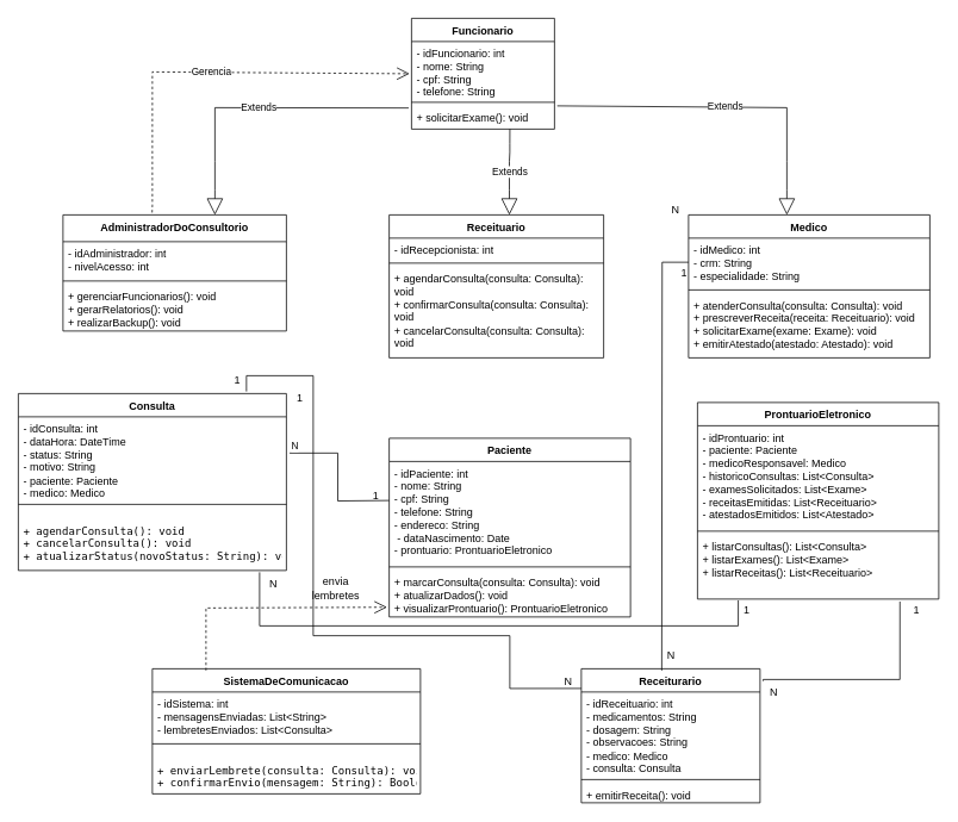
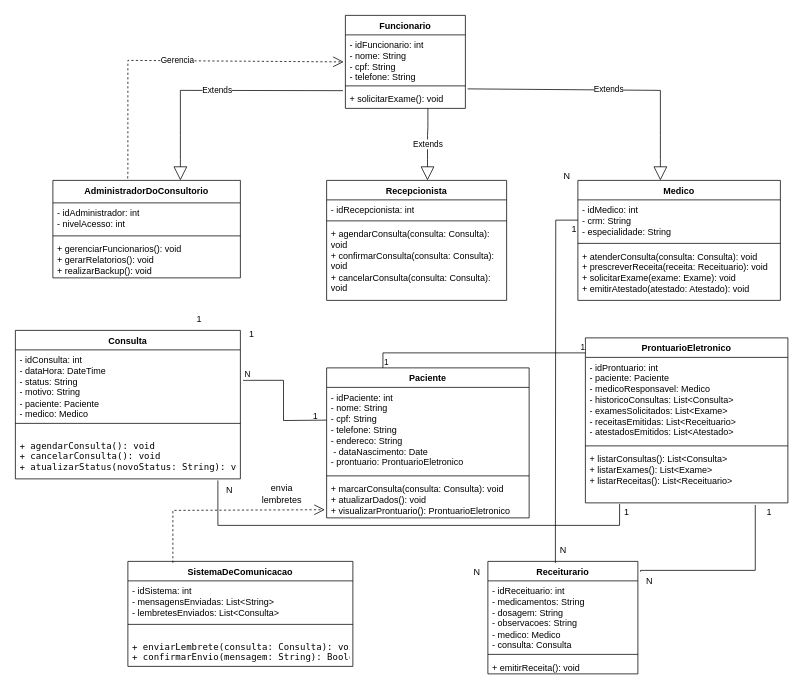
  <mxCell id="0" />
  <mxCell id="1" parent="0" />
  <mxCell id="2" value="Paciente" style="swimlane;fontStyle=1;align=center;verticalAlign=top;childLayout=stackLayout;horizontal=1;startSize=26;horizontalStack=0;resizeParent=1;resizeParentMax=0;resizeLast=0;collapsible=1;marginBottom=0;whiteSpace=wrap;html=1;" vertex="1" parent="1"><mxGeometry x="435" y="490" width="270" height="200" as="geometry"><mxRectangle x="-90" y="70" width="90" height="30" as="alternateBounds" /></mxGeometry></mxCell>
  <mxCell id="3" value="- idPaciente: int&amp;nbsp;&lt;div&gt;- nome: String&amp;nbsp;&lt;/div&gt;&lt;div&gt;- cpf: String&amp;nbsp;&lt;/div&gt;&lt;div&gt;- telefone: String&amp;nbsp;&lt;/div&gt;&lt;div&gt;- endereco: String&lt;/div&gt;&lt;div&gt;&amp;nbsp;- dataNascimento: Date&amp;nbsp;&lt;/div&gt;&lt;div&gt;- prontuario: ProntuarioEletronico&lt;/div&gt;" style="text;strokeColor=none;fillColor=none;align=left;verticalAlign=top;spacingLeft=4;spacingRight=4;overflow=hidden;rotatable=0;points=[[0,0.5],[1,0.5]];portConstraint=eastwest;whiteSpace=wrap;html=1;" vertex="1" parent="2"><mxGeometry y="26" width="270" height="114" as="geometry" /></mxCell>
  <mxCell id="4" value="" style="line;strokeWidth=1;fillColor=none;align=left;verticalAlign=middle;spacingTop=-1;spacingLeft=3;spacingRight=3;rotatable=0;labelPosition=right;points=[];portConstraint=eastwest;strokeColor=inherit;" vertex="1" parent="2"><mxGeometry y="140" width="270" height="8" as="geometry" /></mxCell>
  <mxCell id="5" value="+ marcarConsulta(consulta: Consulta): void&lt;br/&gt;+ atualizarDados(): void&lt;br/&gt;+ visualizarProntuario(): ProntuarioEletronico" style="text;strokeColor=none;fillColor=none;align=left;verticalAlign=top;spacingLeft=4;spacingRight=4;overflow=hidden;rotatable=0;points=[[0,0.5],[1,0.5]];portConstraint=eastwest;whiteSpace=wrap;html=1;" vertex="1" parent="2"><mxGeometry y="148" width="270" height="52" as="geometry" /></mxCell>
- <mxCell id="6" value="Receituario" style="swimlane;fontStyle=1;align=center;verticalAlign=top;childLayout=stackLayout;horizontal=1;startSize=26;horizontalStack=0;resizeParent=1;resizeParentMax=0;resizeLast=0;collapsible=1;marginBottom=0;whiteSpace=wrap;html=1;" vertex="1" parent="1"><mxGeometry x="435" y="240" width="240" height="160" as="geometry"><mxRectangle x="353" y="70" width="120" height="30" as="alternateBounds" /></mxGeometry></mxCell>
+ <mxCell id="6" value="Recepcionista" style="swimlane;fontStyle=1;align=center;verticalAlign=top;childLayout=stackLayout;horizontal=1;startSize=26;horizontalStack=0;resizeParent=1;resizeParentMax=0;resizeLast=0;collapsible=1;marginBottom=0;whiteSpace=wrap;html=1;" vertex="1" parent="1"><mxGeometry x="435" y="240" width="240" height="160" as="geometry"><mxRectangle x="353" y="70" width="120" height="30" as="alternateBounds" /></mxGeometry></mxCell>
  <mxCell id="7" value="- idRecepcionista: int&lt;div&gt;&lt;span style=&quot;background-color: transparent; color: light-dark(rgb(0, 0, 0), rgb(255, 255, 255));&quot;&gt;&amp;nbsp;&lt;/span&gt;&lt;/div&gt;" style="text;strokeColor=none;fillColor=none;align=left;verticalAlign=top;spacingLeft=4;spacingRight=4;overflow=hidden;rotatable=0;points=[[0,0.5],[1,0.5]];portConstraint=eastwest;whiteSpace=wrap;html=1;" vertex="1" parent="6"><mxGeometry y="26" width="240" height="24" as="geometry" /></mxCell>
  <mxCell id="8" value="" style="line;strokeWidth=1;fillColor=none;align=left;verticalAlign=middle;spacingTop=-1;spacingLeft=3;spacingRight=3;rotatable=0;labelPosition=right;points=[];portConstraint=eastwest;strokeColor=inherit;" vertex="1" parent="6"><mxGeometry y="50" width="240" height="8" as="geometry" /></mxCell>
  <mxCell id="9" value="+ agendarConsulta(consulta: Consulta): void&lt;br/&gt;+ confirmarConsulta(consulta: Consulta): void&lt;br/&gt;+ cancelarConsulta(consulta: Consulta): void" style="text;strokeColor=none;fillColor=none;align=left;verticalAlign=top;spacingLeft=4;spacingRight=4;overflow=hidden;rotatable=0;points=[[0,0.5],[1,0.5]];portConstraint=eastwest;whiteSpace=wrap;html=1;" vertex="1" parent="6"><mxGeometry y="58" width="240" height="102" as="geometry" /></mxCell>
  <mxCell id="10" value="Medico" style="swimlane;fontStyle=1;align=center;verticalAlign=top;childLayout=stackLayout;horizontal=1;startSize=26;horizontalStack=0;resizeParent=1;resizeParentMax=0;resizeLast=0;collapsible=1;marginBottom=0;whiteSpace=wrap;html=1;" vertex="1" parent="1"><mxGeometry x="770" y="240" width="270" height="160" as="geometry"><mxRectangle x="640" y="60" width="80" height="30" as="alternateBounds" /></mxGeometry></mxCell>
  <mxCell id="11" value="- idMedico: int&lt;br/&gt;- crm: String&lt;br/&gt;- especialidade: String" style="text;strokeColor=none;fillColor=none;align=left;verticalAlign=top;spacingLeft=4;spacingRight=4;overflow=hidden;rotatable=0;points=[[0,0.5],[1,0.5]];portConstraint=eastwest;whiteSpace=wrap;html=1;" vertex="1" parent="10"><mxGeometry y="26" width="270" height="54" as="geometry" /></mxCell>
  <mxCell id="12" value="" style="line;strokeWidth=1;fillColor=none;align=left;verticalAlign=middle;spacingTop=-1;spacingLeft=3;spacingRight=3;rotatable=0;labelPosition=right;points=[];portConstraint=eastwest;strokeColor=inherit;" vertex="1" parent="10"><mxGeometry y="80" width="270" height="8" as="geometry" /></mxCell>
  <mxCell id="13" value="+ atenderConsulta(consulta: Consulta): void&lt;br/&gt;+ prescreverReceita(receita: Receituario): void&lt;br/&gt;+ solicitarExame(exame: Exame): void&lt;br/&gt;+ emitirAtestado(atestado: Atestado): void" style="text;strokeColor=none;fillColor=none;align=left;verticalAlign=top;spacingLeft=4;spacingRight=4;overflow=hidden;rotatable=0;points=[[0,0.5],[1,0.5]];portConstraint=eastwest;whiteSpace=wrap;html=1;" vertex="1" parent="10"><mxGeometry y="88" width="270" height="72" as="geometry" /></mxCell>
  <mxCell id="14" value="AdministradorDoConsultorio" style="swimlane;fontStyle=1;align=center;verticalAlign=top;childLayout=stackLayout;horizontal=1;startSize=30;horizontalStack=0;resizeParent=1;resizeParentMax=0;resizeLast=0;collapsible=1;marginBottom=0;whiteSpace=wrap;html=1;" vertex="1" parent="1"><mxGeometry x="70" y="240" width="250" height="130" as="geometry"><mxRectangle y="400" width="190" height="30" as="alternateBounds" /></mxGeometry></mxCell>
  <mxCell id="15" value="- idAdministrador: int  &lt;br&gt;- nivelAcesso: int" style="text;strokeColor=none;fillColor=none;align=left;verticalAlign=top;spacingLeft=4;spacingRight=4;overflow=hidden;rotatable=0;points=[[0,0.5],[1,0.5]];portConstraint=eastwest;whiteSpace=wrap;html=1;" vertex="1" parent="14"><mxGeometry y="30" width="250" height="40" as="geometry" /></mxCell>
  <mxCell id="16" value="" style="line;strokeWidth=1;fillColor=none;align=left;verticalAlign=middle;spacingTop=-1;spacingLeft=3;spacingRight=3;rotatable=0;labelPosition=right;points=[];portConstraint=eastwest;strokeColor=inherit;" vertex="1" parent="14"><mxGeometry y="70" width="250" height="8" as="geometry" /></mxCell>
  <mxCell id="17" value="+ gerenciarFuncionarios(): void&lt;br/&gt;+ gerarRelatorios(): void&lt;br/&gt;+ realizarBackup(): void" style="text;strokeColor=none;fillColor=none;align=left;verticalAlign=top;spacingLeft=4;spacingRight=4;overflow=hidden;rotatable=0;points=[[0,0.5],[1,0.5]];portConstraint=eastwest;whiteSpace=wrap;html=1;" vertex="1" parent="14"><mxGeometry y="78" width="250" height="52" as="geometry" /></mxCell>
  <mxCell id="18" value="Consulta" style="swimlane;fontStyle=1;align=center;verticalAlign=top;childLayout=stackLayout;horizontal=1;startSize=26;horizontalStack=0;resizeParent=1;resizeParentMax=0;resizeLast=0;collapsible=1;marginBottom=0;whiteSpace=wrap;html=1;" vertex="1" parent="1"><mxGeometry x="20" y="440" width="300" height="198" as="geometry"><mxRectangle x="340" y="410" width="90" height="30" as="alternateBounds" /></mxGeometry></mxCell>
  <mxCell id="19" value="- idConsulta: int&lt;br/&gt;- dataHora: DateTime&lt;br/&gt;- status: String&lt;br/&gt;- motivo: String&lt;br/&gt;- paciente: Paciente&lt;br/&gt;- medico: Medico" style="text;strokeColor=none;fillColor=none;align=left;verticalAlign=top;spacingLeft=4;spacingRight=4;overflow=hidden;rotatable=0;points=[[0,0.5],[1,0.5]];portConstraint=eastwest;whiteSpace=wrap;html=1;" vertex="1" parent="18"><mxGeometry y="26" width="300" height="94" as="geometry" /></mxCell>
  <mxCell id="20" value="" style="line;strokeWidth=1;fillColor=none;align=left;verticalAlign=middle;spacingTop=-1;spacingLeft=3;spacingRight=3;rotatable=0;labelPosition=right;points=[];portConstraint=eastwest;strokeColor=inherit;" vertex="1" parent="18"><mxGeometry y="120" width="300" height="8" as="geometry" /></mxCell>
  <mxCell id="21" value="&lt;pre class=&quot;!overflow-visible&quot;&gt;&lt;div class=&quot;contain-inline-size rounded-md border-[0.5px] border-token-border-medium relative bg-token-sidebar-surface-primary dark:bg-gray-950&quot;&gt;&lt;div dir=&quot;ltr&quot; class=&quot;overflow-y-auto p-4&quot;&gt;&lt;code class=&quot;!whitespace-pre language-plaintext&quot;&gt;+ agendarConsulta(): void&lt;br/&gt;+ cancelarConsulta(): void&lt;br/&gt;+ atualizarStatus(novoStatus: String): void&lt;br/&gt;&lt;/code&gt;&lt;/div&gt;&lt;/div&gt;&lt;/pre&gt;" style="text;strokeColor=none;fillColor=none;align=left;verticalAlign=top;spacingLeft=4;spacingRight=4;overflow=hidden;rotatable=0;points=[[0,0.5],[1,0.5]];portConstraint=eastwest;whiteSpace=wrap;html=1;" vertex="1" parent="18"><mxGeometry y="128" width="300" height="70" as="geometry" /></mxCell>
  <mxCell id="22" value="ProntuarioEletronico" style="swimlane;fontStyle=1;align=center;verticalAlign=top;childLayout=stackLayout;horizontal=1;startSize=26;horizontalStack=0;resizeParent=1;resizeParentMax=0;resizeLast=0;collapsible=1;marginBottom=0;whiteSpace=wrap;html=1;" vertex="1" parent="1"><mxGeometry x="780" y="450" width="270" height="220" as="geometry"><mxRectangle x="550" y="400" width="150" height="30" as="alternateBounds" /></mxGeometry></mxCell>
  <mxCell id="23" value="- idProntuario: int&lt;br/&gt;- paciente: Paciente&lt;br/&gt;- medicoResponsavel: Medico&lt;br/&gt;- historicoConsultas: List&amp;lt;Consulta&amp;gt;&lt;br/&gt;- examesSolicitados: List&amp;lt;Exame&amp;gt;&lt;br/&gt;- receitasEmitidas: List&amp;lt;Receituario&amp;gt;&lt;br/&gt;- atestadosEmitidos: List&amp;lt;Atestado&amp;gt;" style="text;strokeColor=none;fillColor=none;align=left;verticalAlign=top;spacingLeft=4;spacingRight=4;overflow=hidden;rotatable=0;points=[[0,0.5],[1,0.5]];portConstraint=eastwest;whiteSpace=wrap;html=1;" vertex="1" parent="22"><mxGeometry y="26" width="270" height="114" as="geometry" /></mxCell>
  <mxCell id="24" value="" style="line;strokeWidth=1;fillColor=none;align=left;verticalAlign=middle;spacingTop=-1;spacingLeft=3;spacingRight=3;rotatable=0;labelPosition=right;points=[];portConstraint=eastwest;strokeColor=inherit;" vertex="1" parent="22"><mxGeometry y="140" width="270" height="8" as="geometry" /></mxCell>
  <mxCell id="25" value="&lt;div&gt;+ listarConsultas(): List&amp;lt;Consulta&amp;gt;&lt;br/&gt;+ listarExames(): List&amp;lt;Exame&amp;gt;&lt;br/&gt;+ listarReceitas(): List&amp;lt;Receituario&amp;gt;&lt;/div&gt;" style="text;strokeColor=none;fillColor=none;align=left;verticalAlign=top;spacingLeft=4;spacingRight=4;overflow=hidden;rotatable=0;points=[[0,0.5],[1,0.5]];portConstraint=eastwest;whiteSpace=wrap;html=1;" vertex="1" parent="22"><mxGeometry y="148" width="270" height="72" as="geometry" /></mxCell>
  <mxCell id="26" value="Receiturario" style="swimlane;fontStyle=1;align=center;verticalAlign=top;childLayout=stackLayout;horizontal=1;startSize=26;horizontalStack=0;resizeParent=1;resizeParentMax=0;resizeLast=0;collapsible=1;marginBottom=0;whiteSpace=wrap;html=1;" vertex="1" parent="1"><mxGeometry x="650" y="748" width="200" height="150" as="geometry" /></mxCell>
  <mxCell id="27" value="- idReceituario: int&lt;br/&gt;- medicamentos: String&lt;br/&gt;- dosagem: String&lt;br/&gt;- observacoes: String&lt;br/&gt;- medico: Medico&lt;br/&gt;- consulta: Consulta" style="text;strokeColor=none;fillColor=none;align=left;verticalAlign=top;spacingLeft=4;spacingRight=4;overflow=hidden;rotatable=0;points=[[0,0.5],[1,0.5]];portConstraint=eastwest;whiteSpace=wrap;html=1;" vertex="1" parent="26"><mxGeometry y="26" width="200" height="94" as="geometry" /></mxCell>
  <mxCell id="28" value="" style="line;strokeWidth=1;fillColor=none;align=left;verticalAlign=middle;spacingTop=-1;spacingLeft=3;spacingRight=3;rotatable=0;labelPosition=right;points=[];portConstraint=eastwest;strokeColor=inherit;" vertex="1" parent="26"><mxGeometry y="120" width="200" height="8" as="geometry" /></mxCell>
  <mxCell id="29" value="&lt;div&gt;+ emitirReceita(): void&lt;/div&gt;" style="text;strokeColor=none;fillColor=none;align=left;verticalAlign=top;spacingLeft=4;spacingRight=4;overflow=hidden;rotatable=0;points=[[0,0.5],[1,0.5]];portConstraint=eastwest;whiteSpace=wrap;html=1;" vertex="1" parent="26"><mxGeometry y="128" width="200" height="22" as="geometry" /></mxCell>
  <mxCell id="30" value="SistemaDeComunicacao" style="swimlane;fontStyle=1;align=center;verticalAlign=top;childLayout=stackLayout;horizontal=1;startSize=26;horizontalStack=0;resizeParent=1;resizeParentMax=0;resizeLast=0;collapsible=1;marginBottom=0;whiteSpace=wrap;html=1;" vertex="1" parent="1"><mxGeometry x="170" y="748" width="300" height="140" as="geometry" /></mxCell>
  <mxCell id="31" value="- idSistema: int&lt;br/&gt;- mensagensEnviadas: List&amp;lt;String&amp;gt;&lt;br/&gt;- lembretesEnviados: List&amp;lt;Consulta&amp;gt;" style="text;strokeColor=none;fillColor=none;align=left;verticalAlign=top;spacingLeft=4;spacingRight=4;overflow=hidden;rotatable=0;points=[[0,0.5],[1,0.5]];portConstraint=eastwest;whiteSpace=wrap;html=1;" vertex="1" parent="30"><mxGeometry y="26" width="300" height="54" as="geometry" /></mxCell>
  <mxCell id="32" value="" style="line;strokeWidth=1;fillColor=none;align=left;verticalAlign=middle;spacingTop=-1;spacingLeft=3;spacingRight=3;rotatable=0;labelPosition=right;points=[];portConstraint=eastwest;strokeColor=inherit;" vertex="1" parent="30"><mxGeometry y="80" width="300" height="8" as="geometry" /></mxCell>
  <mxCell id="33" value="&lt;div&gt;&lt;pre class=&quot;!overflow-visible&quot;&gt;&lt;div class=&quot;contain-inline-size rounded-md border-[0.5px] border-token-border-medium relative bg-token-sidebar-surface-primary dark:bg-gray-950&quot;&gt;&lt;div dir=&quot;ltr&quot; class=&quot;overflow-y-auto p-4&quot;&gt;&lt;code class=&quot;!whitespace-pre language-plaintext&quot;&gt;+ enviarLembrete(consulta: Consulta): void&lt;br/&gt;+ confirmarEnvio(mensagem: String): Boolean&lt;br/&gt;&lt;/code&gt;&lt;/div&gt;&lt;/div&gt;&lt;/pre&gt;&lt;/div&gt;" style="text;strokeColor=none;fillColor=none;align=left;verticalAlign=top;spacingLeft=4;spacingRight=4;overflow=hidden;rotatable=0;points=[[0,0.5],[1,0.5]];portConstraint=eastwest;whiteSpace=wrap;html=1;" vertex="1" parent="30"><mxGeometry y="88" width="300" height="52" as="geometry" /></mxCell>
  <mxCell id="34" value="Funcionario" style="swimlane;fontStyle=1;align=center;verticalAlign=top;childLayout=stackLayout;horizontal=1;startSize=26;horizontalStack=0;resizeParent=1;resizeParentMax=0;resizeLast=0;collapsible=1;marginBottom=0;whiteSpace=wrap;html=1;" vertex="1" parent="1"><mxGeometry x="460" y="20" width="160" height="124" as="geometry" /></mxCell>
  <mxCell id="35" value="- idFuncionario: int&lt;br/&gt;- nome: String&lt;br/&gt;- cpf: String&lt;br/&gt;- telefone: String&lt;br/&gt;- email: String" style="text;strokeColor=none;fillColor=none;align=left;verticalAlign=top;spacingLeft=4;spacingRight=4;overflow=hidden;rotatable=0;points=[[0,0.5],[1,0.5]];portConstraint=eastwest;whiteSpace=wrap;html=1;" vertex="1" parent="34"><mxGeometry y="26" width="160" height="64" as="geometry" /></mxCell>
  <mxCell id="36" value="" style="line;strokeWidth=1;fillColor=none;align=left;verticalAlign=middle;spacingTop=-1;spacingLeft=3;spacingRight=3;rotatable=0;labelPosition=right;points=[];portConstraint=eastwest;strokeColor=inherit;" vertex="1" parent="34"><mxGeometry y="90" width="160" height="8" as="geometry" /></mxCell>
  <mxCell id="37" value="+ solicitarExame(): void" style="text;strokeColor=none;fillColor=none;align=left;verticalAlign=top;spacingLeft=4;spacingRight=4;overflow=hidden;rotatable=0;points=[[0,0.5],[1,0.5]];portConstraint=eastwest;whiteSpace=wrap;html=1;" vertex="1" parent="34"><mxGeometry y="98" width="160" height="26" as="geometry" /></mxCell>
  <mxCell id="38" value="" style="endArrow=none;html=1;edgeStyle=orthogonalEdgeStyle;rounded=0;exitX=1.012;exitY=0.432;exitDx=0;exitDy=0;exitPerimeter=0;" edge="1" parent="1" source="19"><mxGeometry relative="1" as="geometry"><mxPoint x="360" y="510" as="sourcePoint" /><mxPoint x="435" y="559.66" as="targetPoint" /></mxGeometry></mxCell>
  <mxCell id="39" value="N" style="edgeLabel;resizable=0;html=1;align=left;verticalAlign=bottom;" connectable="0" vertex="1" parent="38"><mxGeometry x="-1" relative="1" as="geometry" /></mxCell>
  <mxCell id="40" value="1" style="text;html=1;align=center;verticalAlign=middle;resizable=0;points=[];autosize=1;strokeColor=none;fillColor=none;" vertex="1" parent="1"><mxGeometry x="320" y="430" width="30" height="30" as="geometry" /></mxCell>
  <mxCell id="41" value="N" style="text;html=1;align=center;verticalAlign=middle;resizable=0;points=[];autosize=1;strokeColor=none;fillColor=none;" vertex="1" parent="1"><mxGeometry x="740" y="220" width="30" height="30" as="geometry" /></mxCell>
  <mxCell id="42" value="1" style="text;html=1;align=center;verticalAlign=middle;resizable=0;points=[];autosize=1;strokeColor=none;fillColor=none;" vertex="1" parent="1"><mxGeometry x="405" y="540" width="30" height="30" as="geometry" /></mxCell>
- <mxCell id="43" value="" style="endArrow=none;html=1;edgeStyle=orthogonalEdgeStyle;rounded=0;entryX=0;entryY=0.147;entryDx=0;entryDy=0;entryPerimeter=0;exitX=0.851;exitY=-0.012;exitDx=0;exitDy=0;exitPerimeter=0;" edge="1" parent="1" source="18" target="26"><mxGeometry relative="1" as="geometry"><mxPoint x="280" y="410" as="sourcePoint" /><mxPoint x="630" y="770" as="targetPoint" /><Array as="points"><mxPoint x="275" y="420" /><mxPoint x="350" y="420" /><mxPoint x="350" y="711" /><mxPoint x="570" y="711" /><mxPoint x="570" y="770" /></Array></mxGeometry></mxCell>
  <mxCell id="44" value="N" style="text;html=1;align=center;verticalAlign=middle;resizable=0;points=[];autosize=1;strokeColor=none;fillColor=none;" vertex="1" parent="1"><mxGeometry x="620" y="748" width="30" height="30" as="geometry" /></mxCell>
  <mxCell id="45" value="1" style="text;html=1;align=center;verticalAlign=middle;resizable=0;points=[];autosize=1;strokeColor=none;fillColor=none;" vertex="1" parent="1"><mxGeometry x="250" y="410" width="30" height="30" as="geometry" /></mxCell>
  <mxCell id="46" value="" style="endArrow=open;endSize=12;dashed=1;html=1;rounded=0;exitX=0.2;exitY=0.014;exitDx=0;exitDy=0;exitPerimeter=0;entryX=-0.009;entryY=0.791;entryDx=0;entryDy=0;entryPerimeter=0;" edge="1" parent="1" source="30" target="5"><mxGeometry y="10" width="160" relative="1" as="geometry"><mxPoint x="90" y="690" as="sourcePoint" /><mxPoint x="410" y="680" as="targetPoint" /><Array as="points"><mxPoint x="230" y="720" /><mxPoint x="230" y="680" /></Array><mxPoint as="offset" /></mxGeometry></mxCell>
+ <mxCell id="47" value="" style="endArrow=none;html=1;edgeStyle=orthogonalEdgeStyle;rounded=0;exitX=0.278;exitY=0;exitDx=0;exitDy=0;exitPerimeter=0;entryX=0;entryY=0.091;entryDx=0;entryDy=0;entryPerimeter=0;" edge="1" parent="1" source="2" target="22"><mxGeometry relative="1" as="geometry"><mxPoint x="510" y="414.98" as="sourcePoint" /><mxPoint x="670" y="414.98" as="targetPoint" /><Array as="points"><mxPoint x="510" y="470" /></Array></mxGeometry></mxCell>
+ <mxCell id="48" value="1" style="edgeLabel;resizable=0;html=1;align=left;verticalAlign=bottom;" connectable="0" vertex="1" parent="47"><mxGeometry x="-1" relative="1" as="geometry" /></mxCell>
+ <mxCell id="49" value="1" style="edgeLabel;resizable=0;html=1;align=right;verticalAlign=bottom;" connectable="0" vertex="1" parent="47"><mxGeometry x="1" relative="1" as="geometry" /></mxCell>
  <mxCell id="50" value="" style="endArrow=none;html=1;edgeStyle=orthogonalEdgeStyle;rounded=0;entryX=0.169;entryY=1.02;entryDx=0;entryDy=0;entryPerimeter=0;" edge="1" parent="1" target="25"><mxGeometry relative="1" as="geometry"><mxPoint x="290" y="640" as="sourcePoint" /><mxPoint x="660" y="730" as="targetPoint" /><Array as="points"><mxPoint x="290" y="700" /><mxPoint x="826" y="700" /></Array></mxGeometry></mxCell>
  <mxCell id="51" value="N" style="text;html=1;align=center;verticalAlign=middle;resizable=0;points=[];autosize=1;strokeColor=none;fillColor=none;" vertex="1" parent="1"><mxGeometry x="290" y="638" width="30" height="30" as="geometry" /></mxCell>
  <mxCell id="52" value="1" style="text;html=1;align=center;verticalAlign=middle;resizable=0;points=[];autosize=1;strokeColor=none;fillColor=none;" vertex="1" parent="1"><mxGeometry x="820" y="668" width="30" height="30" as="geometry" /></mxCell>
  <mxCell id="53" value="" style="endArrow=none;html=1;edgeStyle=orthogonalEdgeStyle;rounded=0;exitX=1.017;exitY=0.092;exitDx=0;exitDy=0;exitPerimeter=0;entryX=0.839;entryY=1.039;entryDx=0;entryDy=0;entryPerimeter=0;" edge="1" parent="1" source="26" target="25"><mxGeometry relative="1" as="geometry"><mxPoint x="890" y="770" as="sourcePoint" /><mxPoint x="1000" y="767" as="targetPoint" /><Array as="points"><mxPoint x="853" y="760" /><mxPoint x="1006" y="760" /></Array></mxGeometry></mxCell>
  <mxCell id="54" value="1" style="text;html=1;align=center;verticalAlign=middle;resizable=0;points=[];autosize=1;strokeColor=none;fillColor=none;" vertex="1" parent="1"><mxGeometry x="1010" y="668" width="30" height="30" as="geometry" /></mxCell>
  <mxCell id="55" value="N" style="text;html=1;align=center;verticalAlign=middle;resizable=0;points=[];autosize=1;strokeColor=none;fillColor=none;" vertex="1" parent="1"><mxGeometry x="850" y="760" width="30" height="30" as="geometry" /></mxCell>
  <mxCell id="56" value="Extends" style="endArrow=block;endSize=16;endFill=0;html=1;rounded=0;exitX=1.019;exitY=0;exitDx=0;exitDy=0;exitPerimeter=0;" edge="1" parent="1" source="37"><mxGeometry width="160" relative="1" as="geometry"><mxPoint x="880" y="90" as="sourcePoint" /><mxPoint x="880" y="240" as="targetPoint" /><Array as="points"><mxPoint x="880" y="120" /><mxPoint x="880" y="180" /><mxPoint x="880" y="212" /></Array></mxGeometry></mxCell>
  <mxCell id="57" value="Extends" style="endArrow=block;endSize=16;endFill=0;html=1;rounded=0;exitX=0.688;exitY=0.998;exitDx=0;exitDy=0;exitPerimeter=0;" edge="1" parent="1" source="37"><mxGeometry width="160" relative="1" as="geometry"><mxPoint x="570" y="150" as="sourcePoint" /><mxPoint x="569.5" y="240" as="targetPoint" /><Array as="points"><mxPoint x="570" y="160" /><mxPoint x="570" y="170" /><mxPoint x="569.5" y="180" /><mxPoint x="569.5" y="212" /></Array></mxGeometry></mxCell>
  <mxCell id="58" value="Extends" style="endArrow=block;endSize=16;endFill=0;html=1;rounded=0;exitX=-0.02;exitY=0.092;exitDx=0;exitDy=0;exitPerimeter=0;" edge="1" parent="1" source="37"><mxGeometry width="160" relative="1" as="geometry"><mxPoint x="240" y="90" as="sourcePoint" /><mxPoint x="240" y="240" as="targetPoint" /><Array as="points"><mxPoint x="240" y="120" /><mxPoint x="240" y="180" /><mxPoint x="240" y="212" /></Array></mxGeometry></mxCell>
  <mxCell id="59" value="" style="endArrow=none;html=1;edgeStyle=orthogonalEdgeStyle;rounded=0;exitX=0;exitY=0.5;exitDx=0;exitDy=0;" edge="1" parent="1" source="11"><mxGeometry relative="1" as="geometry"><mxPoint x="740" y="670" as="sourcePoint" /><mxPoint x="740" y="750" as="targetPoint" /></mxGeometry></mxCell>
  <mxCell id="60" value="N" style="text;html=1;align=center;verticalAlign=middle;resizable=0;points=[];autosize=1;strokeColor=none;fillColor=none;" vertex="1" parent="1"><mxGeometry x="735" y="718" width="30" height="30" as="geometry" /></mxCell>
  <mxCell id="61" value="1" style="text;html=1;align=center;verticalAlign=middle;resizable=0;points=[];autosize=1;strokeColor=none;fillColor=none;" vertex="1" parent="1"><mxGeometry x="750" y="290" width="30" height="30" as="geometry" /></mxCell>
  <mxCell id="62" value="Gerencia" style="endArrow=open;endSize=12;dashed=1;html=1;rounded=0;exitX=0.399;exitY=-0.02;exitDx=0;exitDy=0;exitPerimeter=0;entryX=-0.014;entryY=0.563;entryDx=0;entryDy=0;entryPerimeter=0;" edge="1" parent="1" source="14" target="35"><mxGeometry width="160" relative="1" as="geometry"><mxPoint x="170" y="70" as="sourcePoint" /><mxPoint x="370" y="70" as="targetPoint" /><Array as="points"><mxPoint x="170" y="230" /><mxPoint x="170" y="220" /><mxPoint x="170" y="200" /><mxPoint x="170" y="160" /><mxPoint x="170" y="80" /></Array></mxGeometry></mxCell>
  <mxCell id="63" value="envia&lt;br&gt;lembretes" style="text;html=1;align=center;verticalAlign=middle;resizable=0;points=[];autosize=1;strokeColor=none;fillColor=none;" vertex="1" parent="1"><mxGeometry x="335" y="638" width="80" height="40" as="geometry" /></mxCell>
